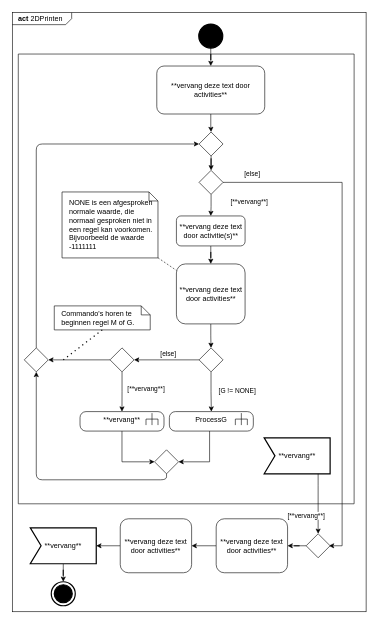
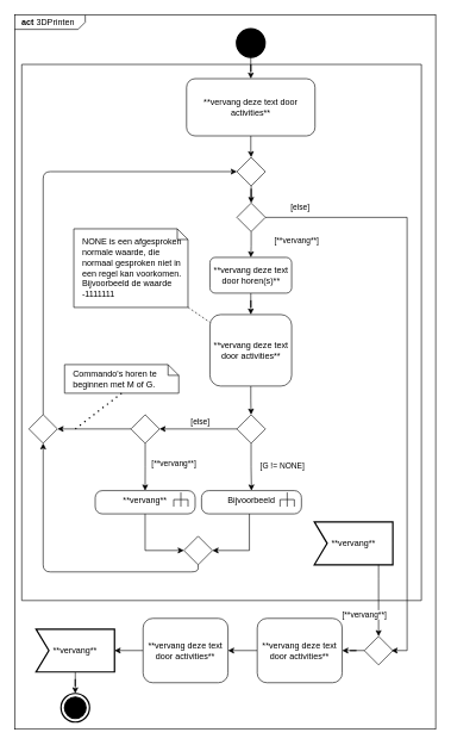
  <mxCell id="0" />
  <mxCell id="1" parent="0" />
- <mxCell id="2" value="&lt;p style=&quot;margin:0px;margin-top:4px;margin-left:10px;text-align:left;&quot;&gt;&lt;b&gt;act&lt;/b&gt;&amp;nbsp;2DPrinten&lt;/p&gt;" style="html=1;shape=mxgraph.sysml.package;labelX=99;align=left;spacingLeft=10;overflow=fill;recursiveResize=0;container=0;" vertex="1" parent="1"><mxGeometry y="20" width="590" height="999" as="geometry" x="20" /></mxCell>
+ <mxCell id="2" value="&lt;p style=&quot;margin:0px;margin-top:4px;margin-left:10px;text-align:left;&quot;&gt;&lt;b&gt;act&lt;/b&gt;&amp;nbsp;3DPrinten&lt;/p&gt;" style="html=1;shape=mxgraph.sysml.package;labelX=99;align=left;spacingLeft=10;overflow=fill;recursiveResize=0;container=0;" vertex="1" parent="1"><mxGeometry y="20" width="590" height="999" as="geometry" x="20" /></mxCell>
  <mxCell id="3" style="edgeStyle=orthogonalEdgeStyle;rounded=0;orthogonalLoop=1;jettySize=auto;html=1;" edge="1" parent="1" source="4" target="16"><mxGeometry relative="1" as="geometry" /></mxCell>
  <mxCell id="4" value="" style="shape=ellipse;html=1;fillColor=strokeColor;strokeWidth=2;verticalLabelPosition=bottom;verticalAlignment=top;perimeter=ellipsePerimeter;" vertex="1" parent="1"><mxGeometry x="330.96" y="39" width="40" height="40" as="geometry" /></mxCell>
  <mxCell id="5" style="edgeStyle=orthogonalEdgeStyle;rounded=0;orthogonalLoop=1;jettySize=auto;html=1;" edge="1" parent="1" source="6" target="8"><mxGeometry relative="1" as="geometry" /></mxCell>
- <mxCell id="6" value="**vervang deze text door activitie(s)**" style="shape=rect;html=1;rounded=1;whiteSpace=wrap;align=center;" vertex="1" parent="1"><mxGeometry x="293.69" y="359" width="114.5" height="50" as="geometry" /></mxCell>
+ <mxCell id="6" value="**vervang deze text door horen(s)**" style="shape=rect;html=1;rounded=1;whiteSpace=wrap;align=center;" vertex="1" parent="1"><mxGeometry x="293.69" y="359" width="114.5" height="50" as="geometry" /></mxCell>
  <mxCell id="7" style="edgeStyle=orthogonalEdgeStyle;rounded=0;orthogonalLoop=1;jettySize=auto;html=1;" edge="1" parent="1" source="8" target="10"><mxGeometry relative="1" as="geometry" /></mxCell>
  <mxCell id="8" value="**vervang deze text door activities**" style="shape=rect;html=1;rounded=1;whiteSpace=wrap;align=center;" vertex="1" parent="1"><mxGeometry x="293.69" y="439" width="114.5" height="100" as="geometry" /></mxCell>
  <mxCell id="9" value="[G != NONE]" style="edgeStyle=orthogonalEdgeStyle;rounded=0;orthogonalLoop=1;jettySize=auto;html=1;" edge="1" parent="1" source="10" target="24"><mxGeometry x="0.008" y="43" relative="1" as="geometry"><mxPoint y="-3" as="offset" /></mxGeometry></mxCell>
  <mxCell id="10" value="" style="shape=rhombus;html=1;verticalLabelPosition=bottom;verticalAlignment=top;" vertex="1" parent="1"><mxGeometry x="331.44" y="579" width="40" height="40" as="geometry" /></mxCell>
  <mxCell id="11" style="rounded=0;orthogonalLoop=1;jettySize=auto;html=1;endArrow=none;endFill=0;dashed=1;" edge="1" parent="1" source="12" target="8"><mxGeometry relative="1" as="geometry" /></mxCell>
  <mxCell id="12" value="NONE is een afgesproken normale waarde, die normaal gesproken niet in een regel kan voorkomen.&lt;br&gt;Bijvoorbeeld de waarde -1111111" style="shape=note;size=15;align=left;spacingLeft=10;html=1;whiteSpace=wrap;" vertex="1" parent="1"><mxGeometry x="102.94" y="319" width="160" height="110" as="geometry" /></mxCell>
  <mxCell id="13" style="edgeStyle=orthogonalEdgeStyle;rounded=0;orthogonalLoop=1;jettySize=auto;html=1;" edge="1" parent="1" source="14" target="31"><mxGeometry relative="1" as="geometry" /></mxCell>
  <mxCell id="14" value="" style="shape=rhombus;html=1;verticalLabelPosition=top;verticalAlignment=bottom;" vertex="1" parent="1"><mxGeometry x="331.46" y="219" width="40" height="40" as="geometry" /></mxCell>
  <mxCell id="15" style="edgeStyle=orthogonalEdgeStyle;rounded=0;orthogonalLoop=1;jettySize=auto;html=1;" edge="1" parent="1" source="16" target="14"><mxGeometry relative="1" as="geometry" /></mxCell>
  <mxCell id="16" value="**vervang deze text door activities**" style="shape=rect;html=1;rounded=1;whiteSpace=wrap;align=center;" vertex="1" parent="1"><mxGeometry x="260.96" y="109" width="180" height="80" as="geometry" /></mxCell>
  <mxCell id="17" value="[**vervang**]" style="edgeStyle=orthogonalEdgeStyle;rounded=0;orthogonalLoop=1;jettySize=auto;html=1;" edge="1" parent="1" source="19" target="22"><mxGeometry x="-0.143" y="40" relative="1" as="geometry"><mxPoint as="offset" /></mxGeometry></mxCell>
  <mxCell id="18" style="edgeStyle=orthogonalEdgeStyle;rounded=0;orthogonalLoop=1;jettySize=auto;html=1;" edge="1" parent="1" source="19" target="33"><mxGeometry relative="1" as="geometry" /></mxCell>
  <mxCell id="19" value="" style="shape=rhombus;html=1;verticalLabelPosition=bottom;verticalAlignment=top;" vertex="1" parent="1"><mxGeometry x="182.96" y="579" width="40" height="40" as="geometry" /></mxCell>
  <mxCell id="20" value="[else]" style="edgeStyle=orthogonalEdgeStyle;rounded=1;orthogonalLoop=1;jettySize=auto;html=1;jumpStyle=gap;" edge="1" parent="1" source="10" target="19"><mxGeometry x="-0.063" y="-10" relative="1" as="geometry"><Array as="points"><mxPoint x="312.98" y="599" /></Array><mxPoint as="offset" /></mxGeometry></mxCell>
  <mxCell id="21" style="edgeStyle=orthogonalEdgeStyle;rounded=0;orthogonalLoop=1;jettySize=auto;html=1;" edge="1" parent="1" source="22" target="28"><mxGeometry relative="1" as="geometry"><Array as="points"><mxPoint x="202.98" y="769" /></Array></mxGeometry></mxCell>
  <mxCell id="22" value="**vervang**" style="html=1;shape=mxgraph.sysml.callBehAct;whiteSpace=wrap;align=center;verticalAlign=top;" vertex="1" parent="1"><mxGeometry x="132.94" y="685.25" width="140.04" height="32.5" as="geometry" /></mxCell>
  <mxCell id="23" style="edgeStyle=orthogonalEdgeStyle;rounded=0;orthogonalLoop=1;jettySize=auto;html=1;" edge="1" parent="1" source="24" target="28"><mxGeometry relative="1" as="geometry"><Array as="points"><mxPoint x="348.98" y="769" /></Array></mxGeometry></mxCell>
- <mxCell id="24" value="ProcessG" style="html=1;shape=mxgraph.sysml.callBehAct;whiteSpace=wrap;align=center;verticalAlign=top;" vertex="1" parent="1"><mxGeometry x="281.92" y="685.25" width="140.04" height="32.5" as="geometry" /></mxCell>
- <mxCell id="25" value="Commando's horen te beginnen regel M of G." style="shape=note;size=15;align=left;spacingLeft=10;html=1;whiteSpace=wrap;" vertex="1" parent="1"><mxGeometry x="90" y="509" width="160" height="40" as="geometry" /></mxCell>
+ <mxCell id="24" value="Bijvoorbeeld" style="html=1;shape=mxgraph.sysml.callBehAct;whiteSpace=wrap;align=center;verticalAlign=top;" vertex="1" parent="1"><mxGeometry x="281.92" y="685.25" width="140.04" height="32.5" as="geometry" /></mxCell>
+ <mxCell id="25" value="Commando's horen te beginnen met M of G." style="shape=note;size=15;align=left;spacingLeft=10;html=1;whiteSpace=wrap;" vertex="1" parent="1"><mxGeometry x="90" y="509" width="160" height="40" as="geometry" /></mxCell>
  <mxCell id="26" value="" style="endArrow=none;dashed=1;html=1;dashPattern=1 3;strokeWidth=2;rounded=0;entryX=0.5;entryY=1;entryDx=0;entryDy=0;entryPerimeter=0;" edge="1" parent="1" target="25"><mxGeometry width="50" height="50" relative="1" as="geometry"><mxPoint x="105.04" y="599" as="sourcePoint" /><mxPoint x="122.92" y="589" as="targetPoint" /></mxGeometry></mxCell>
  <mxCell id="27" style="edgeStyle=orthogonalEdgeStyle;rounded=1;orthogonalLoop=1;jettySize=auto;html=1;" edge="1" parent="1" source="28" target="33"><mxGeometry relative="1" as="geometry"><Array as="points"><mxPoint x="277" y="799" /><mxPoint x="60" y="799" /></Array></mxGeometry></mxCell>
  <mxCell id="28" value="" style="shape=rhombus;html=1;verticalLabelPosition=top;verticalAlignment=bottom;" vertex="1" parent="1"><mxGeometry x="257.19" y="749" width="40" height="40" as="geometry" /></mxCell>
  <mxCell id="29" value="[**vervang**]" style="edgeStyle=orthogonalEdgeStyle;rounded=0;orthogonalLoop=1;jettySize=auto;html=1;" edge="1" parent="1" source="31" target="6"><mxGeometry x="-0.345" y="63" relative="1" as="geometry"><mxPoint as="offset" /></mxGeometry></mxCell>
  <mxCell id="30" value="[else]" style="edgeStyle=orthogonalEdgeStyle;rounded=0;orthogonalLoop=1;jettySize=auto;html=1;entryX=0.951;entryY=0.5;entryDx=0;entryDy=0;entryPerimeter=0;" edge="1" parent="1" source="31" target="39"><mxGeometry x="-0.882" y="14" relative="1" as="geometry"><mxPoint as="offset" /><mxPoint x="470" y="309" as="targetPoint" /><Array as="points"><mxPoint x="570" y="303" /><mxPoint x="570" y="909" /></Array></mxGeometry></mxCell>
  <mxCell id="31" value="" style="shape=rhombus;html=1;verticalLabelPosition=top;verticalAlignment=bottom;" vertex="1" parent="1"><mxGeometry x="331.46" y="283" width="40" height="40" as="geometry" /></mxCell>
  <mxCell id="32" style="edgeStyle=orthogonalEdgeStyle;rounded=1;orthogonalLoop=1;jettySize=auto;html=1;entryX=0;entryY=0.5;entryDx=0;entryDy=0;" edge="1" parent="1" source="33" target="14"><mxGeometry relative="1" as="geometry"><Array as="points"><mxPoint x="60" y="239" /></Array></mxGeometry></mxCell>
  <mxCell id="33" value="" style="shape=rhombus;html=1;verticalLabelPosition=top;verticalAlignment=bottom;" vertex="1" parent="1"><mxGeometry x="40" y="579" width="40" height="40" as="geometry" /></mxCell>
  <mxCell id="34" value="" style="swimlane;startSize=0;connectable=0;" vertex="1" parent="1"><mxGeometry x="30" y="89" width="560" height="750" as="geometry"><mxRectangle x="10" y="184" width="50" height="40" as="alternateBounds" /></mxGeometry></mxCell>
  <mxCell id="35" value="**vervang**" style="html=1;shape=mxgraph.sysml.accEvent;strokeWidth=2;whiteSpace=wrap;align=center;" vertex="1" parent="1"><mxGeometry x="440" y="729" width="110" height="60" as="geometry" /></mxCell>
  <mxCell id="36" value="[**vervang**]" style="rounded=0;orthogonalLoop=1;jettySize=auto;html=1;edgeStyle=orthogonalEdgeStyle;" edge="1" parent="1" source="35" target="39"><mxGeometry x="0.4" y="-20" relative="1" as="geometry"><mxPoint x="580" y="599" as="sourcePoint" /><mxPoint as="offset" /><mxPoint x="480" y="849" as="targetPoint" /><Array as="points"><mxPoint x="530" y="809" /><mxPoint x="530" y="809" /></Array></mxGeometry></mxCell>
  <mxCell id="37" value="" style="html=1;shape=mxgraph.sysml.actFinal;strokeWidth=2;verticalLabelPosition=bottom;verticalAlignment=top;" vertex="1" parent="1"><mxGeometry x="85" y="969" width="40" height="40" as="geometry" /></mxCell>
  <mxCell id="38" style="edgeStyle=orthogonalEdgeStyle;rounded=0;orthogonalLoop=1;jettySize=auto;html=1;" edge="1" parent="1" source="39" target="41"><mxGeometry relative="1" as="geometry" /></mxCell>
  <mxCell id="39" value="" style="shape=rhombus;html=1;verticalLabelPosition=top;verticalAlignment=bottom;" vertex="1" parent="1"><mxGeometry x="510" y="889" width="40" height="40" as="geometry" /></mxCell>
  <mxCell id="40" style="edgeStyle=orthogonalEdgeStyle;rounded=0;orthogonalLoop=1;jettySize=auto;html=1;" edge="1" parent="1" source="41" target="45"><mxGeometry relative="1" as="geometry" /></mxCell>
  <mxCell id="41" value="**vervang deze text door activities**" style="shape=rect;html=1;rounded=1;whiteSpace=wrap;align=center;" vertex="1" parent="1"><mxGeometry x="360" y="864" width="119.04" height="90" as="geometry" /></mxCell>
  <mxCell id="42" style="edgeStyle=orthogonalEdgeStyle;rounded=0;orthogonalLoop=1;jettySize=auto;html=1;" edge="1" parent="1" source="43" target="37"><mxGeometry relative="1" as="geometry" /></mxCell>
  <mxCell id="43" value="**vervang**" style="html=1;shape=mxgraph.sysml.accEvent;strokeWidth=2;whiteSpace=wrap;align=center;" vertex="1" parent="1"><mxGeometry x="50" y="879" width="110" height="60" as="geometry" /></mxCell>
  <mxCell id="44" style="edgeStyle=orthogonalEdgeStyle;rounded=0;orthogonalLoop=1;jettySize=auto;html=1;" edge="1" parent="1" source="45" target="43"><mxGeometry relative="1" as="geometry" /></mxCell>
  <mxCell id="45" value="**vervang deze text door activities**" style="shape=rect;html=1;rounded=1;whiteSpace=wrap;align=center;" vertex="1" parent="1"><mxGeometry x="200" y="864" width="119.04" height="90" as="geometry" /></mxCell>
